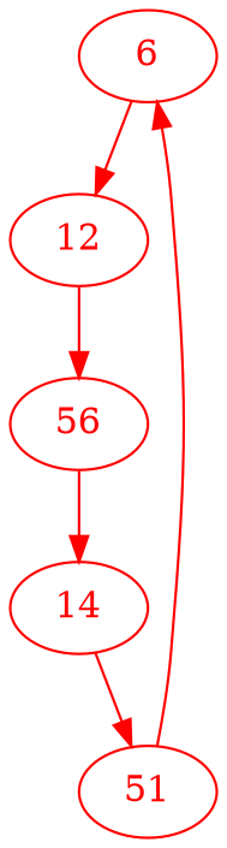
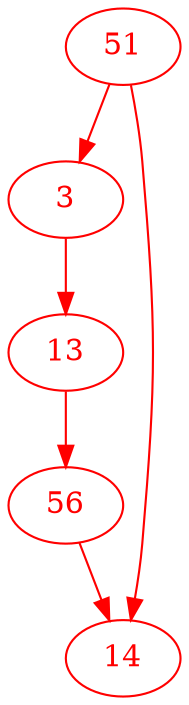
  digraph {
    node [color=red fontcolor=red]
    edge [color=red]
-   6
-   13 [label=12]
+   6 [label=3]
+   13
    n3 [label=56]
    n4 [label=51]
    14
    6 -> 13
    13 -> n3
    n3 -> 14
    n4 -> 6
-   14 -> n4
+   n4 -> 14
  }
